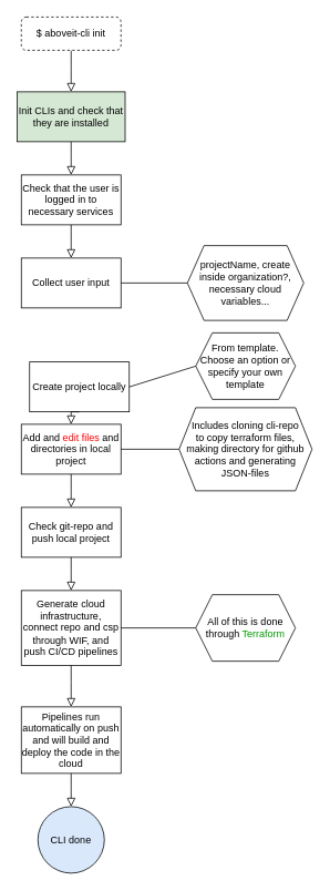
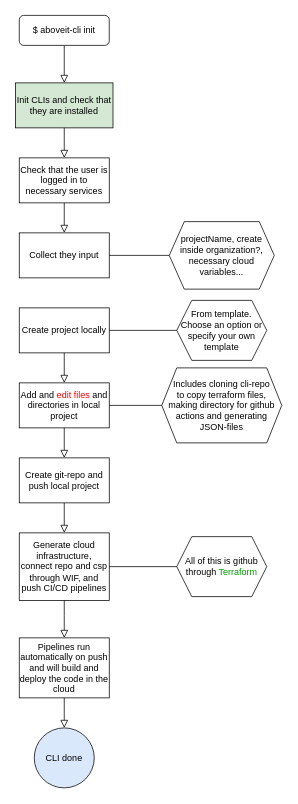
  <mxCell id="0" />
  <mxCell id="1" parent="0" />
  <mxCell id="2" value="" style="rounded=0;html=1;jettySize=auto;orthogonalLoop=1;fontSize=11;endArrow=block;endFill=0;endSize=8;strokeWidth=1;shadow=0;labelBackgroundColor=none;edgeStyle=orthogonalEdgeStyle;" parent="1" source="3" edge="1"><mxGeometry relative="1" as="geometry"><mxPoint x="85" y="110" as="targetPoint" /></mxGeometry></mxCell>
- <mxCell id="3" value="$ aboveit-cli init" style="rounded=1;whiteSpace=wrap;html=1;fontSize=12;glass=0;strokeWidth=1;shadow=0;dashed=1;" parent="1" vertex="1"><mxGeometry x="25" y="20" width="120" height="40" as="geometry" /></mxCell>
+ <mxCell id="3" value="$ aboveit-cli init" style="rounded=1;whiteSpace=wrap;html=1;fontSize=12;glass=0;strokeWidth=1;shadow=0;" parent="1" vertex="1"><mxGeometry x="25" y="20" width="120" height="40" as="geometry" /></mxCell>
  <mxCell id="4" value="Check that the user is logged in to necessary services" style="rounded=0;whiteSpace=wrap;html=1;" vertex="1" parent="1"><mxGeometry x="25" y="210" width="120" height="60" as="geometry" /></mxCell>
  <mxCell id="5" value="Init CLIs and check that they are installed" style="rounded=0;whiteSpace=wrap;html=1;fillColor=#d5e8d4;" vertex="1" parent="1"><mxGeometry x="20" y="110" width="130" height="60" as="geometry" /></mxCell>
  <mxCell id="6" value="" style="rounded=0;html=1;jettySize=auto;orthogonalLoop=1;fontSize=11;endArrow=block;endFill=0;endSize=8;strokeWidth=1;shadow=0;labelBackgroundColor=none;edgeStyle=orthogonalEdgeStyle;entryX=0.5;entryY=0;entryDx=0;entryDy=0;exitX=0.5;exitY=1;exitDx=0;exitDy=0;" edge="1" parent="1" source="5" target="4"><mxGeometry relative="1" as="geometry"><mxPoint x="95" y="70" as="sourcePoint" /><mxPoint x="95" y="120" as="targetPoint" /><Array as="points"><mxPoint x="85" y="190" /><mxPoint x="85" y="190" /></Array></mxGeometry></mxCell>
- <mxCell id="7" value="Collect user input" style="rounded=0;whiteSpace=wrap;html=1;" vertex="1" parent="1"><mxGeometry x="25" y="310" width="120" height="60" as="geometry" /></mxCell>
+ <mxCell id="7" value="Collect they input" style="rounded=0;whiteSpace=wrap;html=1;" vertex="1" parent="1"><mxGeometry x="25" y="310" width="120" height="60" as="geometry" /></mxCell>
  <mxCell id="8" value="" style="rounded=0;html=1;jettySize=auto;orthogonalLoop=1;fontSize=11;endArrow=block;endFill=0;endSize=8;strokeWidth=1;shadow=0;labelBackgroundColor=none;edgeStyle=orthogonalEdgeStyle;entryX=0.5;entryY=0;entryDx=0;entryDy=0;exitX=0.5;exitY=1;exitDx=0;exitDy=0;" edge="1" parent="1" source="4" target="7"><mxGeometry relative="1" as="geometry"><mxPoint x="95" y="180" as="sourcePoint" /><mxPoint x="95" y="220" as="targetPoint" /><Array as="points"><mxPoint x="85" y="290" /><mxPoint x="85" y="290" /></Array></mxGeometry></mxCell>
- <mxCell id="9" value="Create project locally" style="rounded=0;whiteSpace=wrap;html=1;" vertex="1" parent="1"><mxGeometry x="35" y="435" width="120" height="60" as="geometry" /></mxCell>
+ <mxCell id="9" value="Create project locally" style="rounded=0;whiteSpace=wrap;html=1;" vertex="1" parent="1"><mxGeometry x="25" y="410" width="120" height="60" as="geometry" /></mxCell>
  <mxCell id="10" value="Add and &lt;font style=&quot;color: rgb(255, 0, 0);&quot;&gt;edit files&lt;/font&gt; and directories in local project" style="rounded=0;whiteSpace=wrap;html=1;" vertex="1" parent="1"><mxGeometry x="25" y="510" width="120" height="60" as="geometry" /></mxCell>
  <mxCell id="11" value="" style="rounded=0;html=1;jettySize=auto;orthogonalLoop=1;fontSize=11;endArrow=block;endFill=0;endSize=8;strokeWidth=1;shadow=0;labelBackgroundColor=none;edgeStyle=orthogonalEdgeStyle;entryX=0.5;entryY=0;entryDx=0;entryDy=0;exitX=0.5;exitY=1;exitDx=0;exitDy=0;" edge="1" parent="1" source="9" target="10"><mxGeometry relative="1" as="geometry"><mxPoint x="95" y="70" as="sourcePoint" /><mxPoint x="95" y="120" as="targetPoint" /></mxGeometry></mxCell>
  <mxCell id="12" value="projectName, create inside organization?, necessary cloud variables..." style="shape=hexagon;perimeter=hexagonPerimeter2;whiteSpace=wrap;html=1;fixedSize=1;" vertex="1" parent="1"><mxGeometry x="225" y="295" width="140" height="90" as="geometry" /></mxCell>
  <mxCell id="13" value="" style="endArrow=none;html=1;rounded=0;exitX=1;exitY=0.5;exitDx=0;exitDy=0;entryX=0;entryY=0.5;entryDx=0;entryDy=0;" edge="1" parent="1" source="7" target="12"><mxGeometry width="50" height="50" relative="1" as="geometry"><mxPoint x="255" y="400" as="sourcePoint" /><mxPoint x="305" y="350" as="targetPoint" /></mxGeometry></mxCell>
  <mxCell id="14" value="Includes cloning cli-repo&lt;div&gt;to copy terraform files, making directory for github actions and generating JSON-files&lt;/div&gt;" style="shape=hexagon;perimeter=hexagonPerimeter2;whiteSpace=wrap;html=1;fixedSize=1;" vertex="1" parent="1"><mxGeometry x="215" y="490" width="160" height="100" as="geometry" /></mxCell>
  <mxCell id="15" value="" style="endArrow=none;html=1;rounded=0;exitX=1;exitY=0.5;exitDx=0;exitDy=0;" edge="1" parent="1" source="10" target="14"><mxGeometry width="50" height="50" relative="1" as="geometry"><mxPoint x="255" y="400" as="sourcePoint" /><mxPoint x="305" y="350" as="targetPoint" /></mxGeometry></mxCell>
  <mxCell id="16" value="From template. Choose an option or specify your own template" style="shape=hexagon;perimeter=hexagonPerimeter2;whiteSpace=wrap;html=1;fixedSize=1;" vertex="1" parent="1"><mxGeometry x="235" y="400" width="120" height="80" as="geometry" /></mxCell>
  <mxCell id="17" value="" style="endArrow=none;html=1;rounded=0;exitX=1;exitY=0.5;exitDx=0;exitDy=0;entryX=0;entryY=0.5;entryDx=0;entryDy=0;" edge="1" parent="1" source="9" target="16"><mxGeometry width="50" height="50" relative="1" as="geometry"><mxPoint x="255" y="400" as="sourcePoint" /><mxPoint x="224" y="440" as="targetPoint" /></mxGeometry></mxCell>
- <mxCell id="18" value="Check git-repo and push local project" style="rounded=0;whiteSpace=wrap;html=1;" vertex="1" parent="1"><mxGeometry x="25" y="610" width="120" height="60" as="geometry" /></mxCell>
+ <mxCell id="18" value="Create git-repo and push local project" style="rounded=0;whiteSpace=wrap;html=1;" vertex="1" parent="1"><mxGeometry x="25" y="610" width="120" height="60" as="geometry" /></mxCell>
  <mxCell id="19" value="" style="rounded=0;html=1;jettySize=auto;orthogonalLoop=1;fontSize=11;endArrow=block;endFill=0;endSize=8;strokeWidth=1;shadow=0;labelBackgroundColor=none;edgeStyle=orthogonalEdgeStyle;entryX=0.5;entryY=0;entryDx=0;entryDy=0;exitX=0.5;exitY=1;exitDx=0;exitDy=0;" edge="1" parent="1" source="10" target="18"><mxGeometry relative="1" as="geometry"><mxPoint x="95" y="380" as="sourcePoint" /><mxPoint x="95" y="420" as="targetPoint" /><Array as="points"><mxPoint x="85" y="590" /><mxPoint x="85" y="590" /></Array></mxGeometry></mxCell>
  <mxCell id="20" value="Generate cloud infrastructure, connect repo and csp through WIF, and push CI/CD pipelines" style="rounded=0;whiteSpace=wrap;html=1;" vertex="1" parent="1"><mxGeometry x="25" y="710" width="120" height="90" as="geometry" /></mxCell>
  <mxCell id="21" value="" style="rounded=0;html=1;jettySize=auto;orthogonalLoop=1;fontSize=11;endArrow=block;endFill=0;endSize=8;strokeWidth=1;shadow=0;labelBackgroundColor=none;edgeStyle=orthogonalEdgeStyle;entryX=0.5;entryY=0;entryDx=0;entryDy=0;exitX=0.5;exitY=1;exitDx=0;exitDy=0;" edge="1" parent="1" source="18" target="20"><mxGeometry relative="1" as="geometry"><mxPoint x="95" y="580" as="sourcePoint" /><mxPoint x="95" y="620" as="targetPoint" /><Array as="points"><mxPoint x="85" y="690" /><mxPoint x="85" y="690" /></Array></mxGeometry></mxCell>
- <mxCell id="22" value="All of this is done through &lt;font style=&quot;color: rgb(0, 153, 0);&quot;&gt;Terraform&lt;/font&gt;" style="shape=hexagon;perimeter=hexagonPerimeter2;whiteSpace=wrap;html=1;fixedSize=1;" vertex="1" parent="1"><mxGeometry x="235" y="715" width="120" height="80" as="geometry" /></mxCell>
+ <mxCell id="22" value="All of this is github through &lt;font style=&quot;color: rgb(0, 153, 0);&quot;&gt;Terraform&lt;/font&gt;" style="shape=hexagon;perimeter=hexagonPerimeter2;whiteSpace=wrap;html=1;fixedSize=1;" vertex="1" parent="1"><mxGeometry x="235" y="715" width="120" height="80" as="geometry" /></mxCell>
  <mxCell id="23" value="" style="endArrow=none;html=1;rounded=0;exitX=1;exitY=0.5;exitDx=0;exitDy=0;entryX=0;entryY=0.5;entryDx=0;entryDy=0;" edge="1" parent="1" source="20" target="22"><mxGeometry width="50" height="50" relative="1" as="geometry"><mxPoint x="255" y="680" as="sourcePoint" /><mxPoint x="305" y="630" as="targetPoint" /></mxGeometry></mxCell>
  <mxCell id="24" value="" style="rounded=0;html=1;jettySize=auto;orthogonalLoop=1;fontSize=11;endArrow=block;endFill=0;endSize=8;strokeWidth=1;shadow=0;labelBackgroundColor=none;edgeStyle=orthogonalEdgeStyle;entryX=0.5;entryY=0;entryDx=0;entryDy=0;exitX=0.5;exitY=1;exitDx=0;exitDy=0;" edge="1" parent="1" source="20"><mxGeometry relative="1" as="geometry"><mxPoint x="95" y="680" as="sourcePoint" /><mxPoint x="85" y="850" as="targetPoint" /><Array as="points"><mxPoint x="85" y="820" /><mxPoint x="85" y="820" /></Array></mxGeometry></mxCell>
  <mxCell id="25" value="CLI done" style="ellipse;whiteSpace=wrap;html=1;aspect=fixed;fillColor=#dae8fc;" vertex="1" parent="1"><mxGeometry x="45" y="970" width="80" height="80" as="geometry" /></mxCell>
  <mxCell id="26" value="Pipelines run automatically on push and will build and deploy the code in the cloud" style="rounded=0;whiteSpace=wrap;html=1;" vertex="1" parent="1"><mxGeometry x="25" y="850" width="120" height="80" as="geometry" /></mxCell>
  <mxCell id="27" value="" style="rounded=0;html=1;jettySize=auto;orthogonalLoop=1;fontSize=11;endArrow=block;endFill=0;endSize=8;strokeWidth=1;shadow=0;labelBackgroundColor=none;edgeStyle=orthogonalEdgeStyle;entryX=0.5;entryY=0;entryDx=0;entryDy=0;exitX=0.5;exitY=1;exitDx=0;exitDy=0;" edge="1" parent="1" source="26" target="25"><mxGeometry relative="1" as="geometry"><mxPoint x="95" y="810" as="sourcePoint" /><mxPoint x="95" y="860" as="targetPoint" /><Array as="points"><mxPoint x="85" y="950" /><mxPoint x="85" y="950" /></Array></mxGeometry></mxCell>
